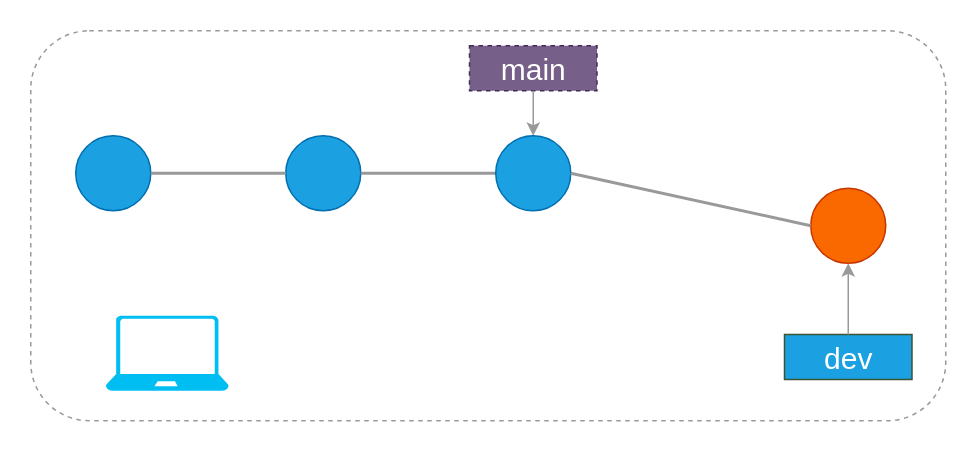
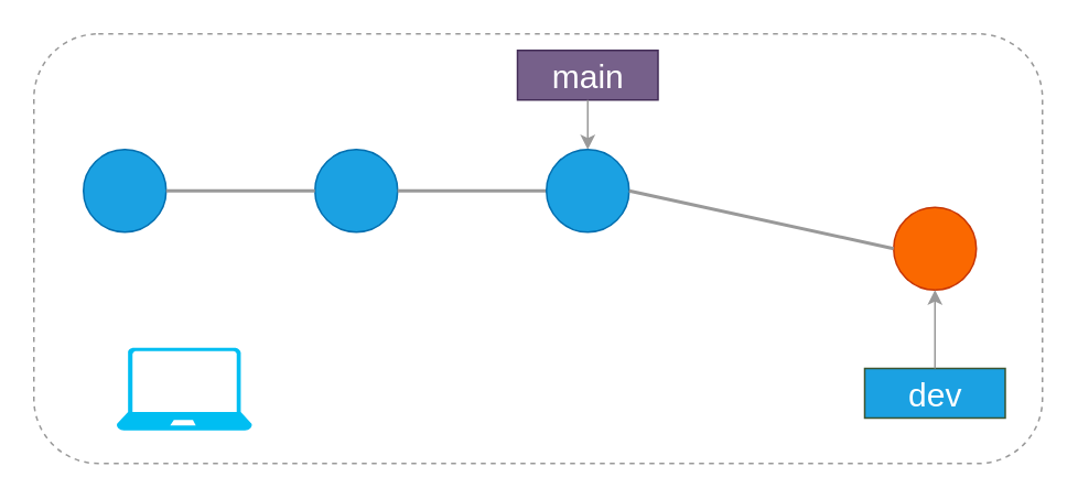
  <mxCell id="0" />
  <mxCell id="1" parent="0" />
  <mxCell id="2" value="" style="ellipse;whiteSpace=wrap;html=1;aspect=fixed;fillColor=#1ba1e2;fontColor=#ffffff;strokeColor=#006EAF;" parent="1" vertex="1"><mxGeometry x="50" y="90" width="50" height="50" as="geometry" /></mxCell>
  <mxCell id="3" value="" style="ellipse;whiteSpace=wrap;html=1;aspect=fixed;fillColor=#1ba1e2;fontColor=#ffffff;strokeColor=#006EAF;" parent="1" vertex="1"><mxGeometry x="190" y="90" width="50" height="50" as="geometry" /></mxCell>
  <mxCell id="4" value="" style="ellipse;whiteSpace=wrap;html=1;aspect=fixed;fontColor=#000000;strokeColor=#C73500;fillColor=#fa6800;" parent="1" vertex="1"><mxGeometry x="540" y="125" width="50" height="50" as="geometry" /></mxCell>
  <mxCell id="5" value="" style="endArrow=none;html=1;entryX=0;entryY=0.5;entryDx=0;entryDy=0;exitX=1;exitY=0.5;exitDx=0;exitDy=0;strokeColor=#999999;strokeWidth=2;" parent="1" source="2" target="3" edge="1"><mxGeometry width="50" height="50" relative="1" as="geometry"><mxPoint x="10" y="220" as="sourcePoint" /><mxPoint x="60" y="170" as="targetPoint" /></mxGeometry></mxCell>
  <mxCell id="6" value="" style="endArrow=none;html=1;entryX=0;entryY=0.5;entryDx=0;entryDy=0;exitX=1;exitY=0.5;exitDx=0;exitDy=0;strokeColor=#999999;strokeWidth=2;" parent="1" source="3" target="11" edge="1"><mxGeometry width="50" height="50" relative="1" as="geometry"><mxPoint x="10" y="220" as="sourcePoint" /><mxPoint x="60" y="170" as="targetPoint" /></mxGeometry></mxCell>
  <mxCell id="7" value="" style="verticalLabelPosition=bottom;html=1;verticalAlign=top;align=center;strokeColor=none;fillColor=#00BEF2;shape=mxgraph.azure.laptop;pointerEvents=1;fontSize=15;" parent="1" vertex="1"><mxGeometry x="70" y="210" width="82" height="50" as="geometry" /></mxCell>
- <mxCell id="8" value="main" style="rounded=1;whiteSpace=wrap;html=1;fillColor=#76608a;strokeColor=#432D57;fontColor=#ffffff;fontSize=20;arcSize=0;dashed=1;" parent="1" vertex="1"><mxGeometry x="312.5" y="30" width="85" height="30" as="geometry" /></mxCell>
+ <mxCell id="8" value="main" style="rounded=1;whiteSpace=wrap;html=1;fillColor=#76608a;strokeColor=#432D57;fontColor=#ffffff;fontSize=20;arcSize=0;" parent="1" vertex="1"><mxGeometry x="312.5" y="30" width="85" height="30" as="geometry" /></mxCell>
  <mxCell id="9" value="" style="endArrow=classic;html=1;fontSize=20;exitX=0.5;exitY=1;exitDx=0;exitDy=0;entryX=0.5;entryY=0;entryDx=0;entryDy=0;strokeColor=#999999;" parent="1" source="8" edge="1"><mxGeometry width="50" height="50" relative="1" as="geometry"><mxPoint x="320" y="80" as="sourcePoint" /><mxPoint x="355" y="90" as="targetPoint" /></mxGeometry></mxCell>
  <mxCell id="10" value="" style="rounded=1;whiteSpace=wrap;html=1;fontSize=16;strokeColor=#999999;dashed=1;fillColor=none;" parent="1" vertex="1"><mxGeometry x="20" y="20" width="610" height="260" as="geometry" /></mxCell>
  <mxCell id="11" value="" style="ellipse;whiteSpace=wrap;html=1;aspect=fixed;fillColor=#1ba1e2;fontColor=#ffffff;strokeColor=#006EAF;" parent="1" vertex="1"><mxGeometry x="330" y="90" width="50" height="50" as="geometry" /></mxCell>
  <mxCell id="12" value="" style="endArrow=none;html=1;entryX=1;entryY=0.5;entryDx=0;entryDy=0;exitX=0;exitY=0.5;exitDx=0;exitDy=0;strokeColor=#999999;strokeWidth=2;" parent="1" source="4" target="11" edge="1"><mxGeometry width="50" height="50" relative="1" as="geometry"><mxPoint x="430" y="315" as="sourcePoint" /><mxPoint x="470" y="80" as="targetPoint" /></mxGeometry></mxCell>
  <mxCell id="13" value="dev" style="rounded=1;whiteSpace=wrap;html=1;fillColor=#1ba1e2;strokeColor=#3A5431;fontColor=#ffffff;fontSize=20;arcSize=0;" parent="1" vertex="1"><mxGeometry x="522.5" y="222.5" width="85" height="30" as="geometry" /></mxCell>
  <mxCell id="14" value="" style="endArrow=classic;html=1;fontSize=20;exitX=0.5;exitY=0;exitDx=0;exitDy=0;strokeColor=#999999;entryX=0.5;entryY=1;entryDx=0;entryDy=0;" parent="1" source="13" target="4" edge="1"><mxGeometry width="50" height="50" relative="1" as="geometry"><mxPoint x="630" y="165" as="sourcePoint" /><mxPoint x="565" y="195" as="targetPoint" /></mxGeometry></mxCell>
  <mxCell id="15" value="&lt;font color=&quot;#ffffff&quot;&gt;HEAD&lt;/font&gt;" style="rounded=0;whiteSpace=wrap;html=1;fontSize=20;fillColor=none;strokeColor=#FFFFFF;" parent="1" vertex="1"><mxGeometry x="425" y="215" width="80" height="45" as="geometry" /></mxCell>
  <mxCell id="16" value="" style="shape=flexArrow;endArrow=classic;html=1;fontSize=20;strokeColor=#FFFFFF;" parent="1" edge="1"><mxGeometry width="50" height="50" relative="1" as="geometry"><mxPoint x="450" y="237" as="sourcePoint" /><mxPoint x="510" y="237" as="targetPoint" /></mxGeometry></mxCell>
